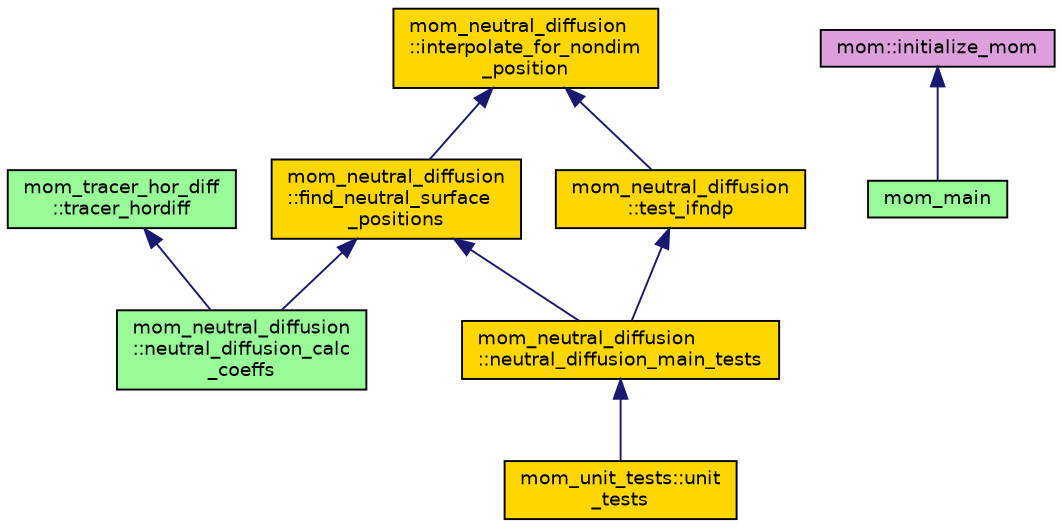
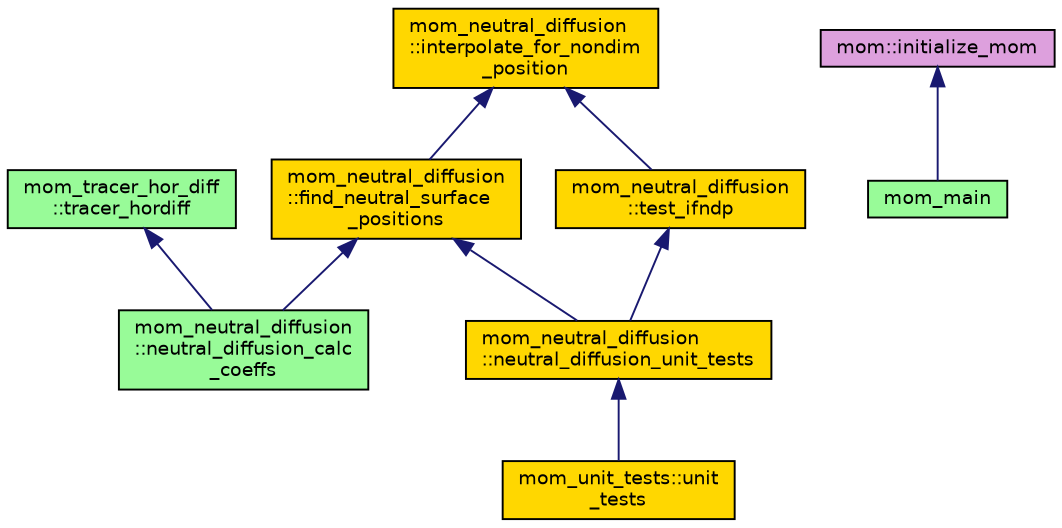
  digraph {
    rankdir=TB
    node [color=black fillcolor=gold fontname=Helvetica fontsize=10 shape=record style=filled]
    edge [color=midnightblue dir=back fontname=Helvetica fontsize=10 labelfontname=Helvetica labelfontsize=10 style=solid]
    n1 [fontcolor=black height=0.2 label="mom_neutral_diffusion\l::interpolate_for_nondim\l_position" width=0.4]
    n2 [height=0.2 label="mom_neutral_diffusion\l::find_neutral_surface\l_positions" width=0.4]
    n3 [height=0.2 label="mom_neutral_diffusion\l::test_ifndp" width=0.4]
    n4 [fillcolor=palegreen height=0.2 label="mom_neutral_diffusion\l::neutral_diffusion_calc\l_coeffs" width=0.4]
-   n5 [height=0.2 label="mom_neutral_diffusion\l::neutral_diffusion_main_tests" width=0.4]
+   n5 [height=0.2 label="mom_neutral_diffusion\l::neutral_diffusion_unit_tests" width=0.4]
    n6 [height=0.2 label="mom_unit_tests::unit\l_tests" width=0.4]
    n7 [fillcolor=palegreen height=0.2 label="mom_tracer_hor_diff\l::tracer_hordiff" width=0.4]
    n8 [fillcolor=plum height=0.2 label="mom::initialize_mom" width=0.4]
    n9 [fillcolor=palegreen height=0.2 label=mom_main width=0.4]
    n1 -> n2
    n1 -> n3
    n2 -> n4
    n2 -> n5
    n3 -> n5
    n5 -> n6
    n7 -> n4
    n8 -> n9
  }
